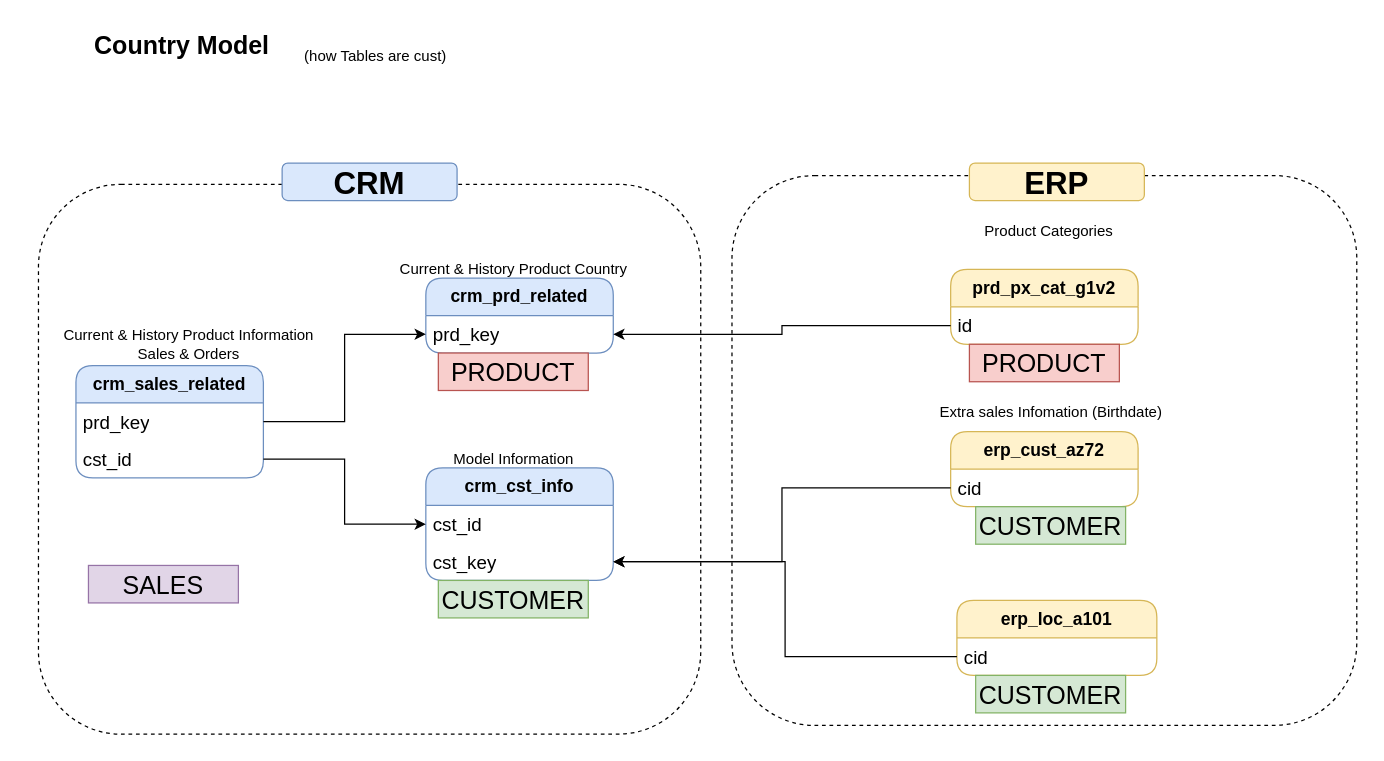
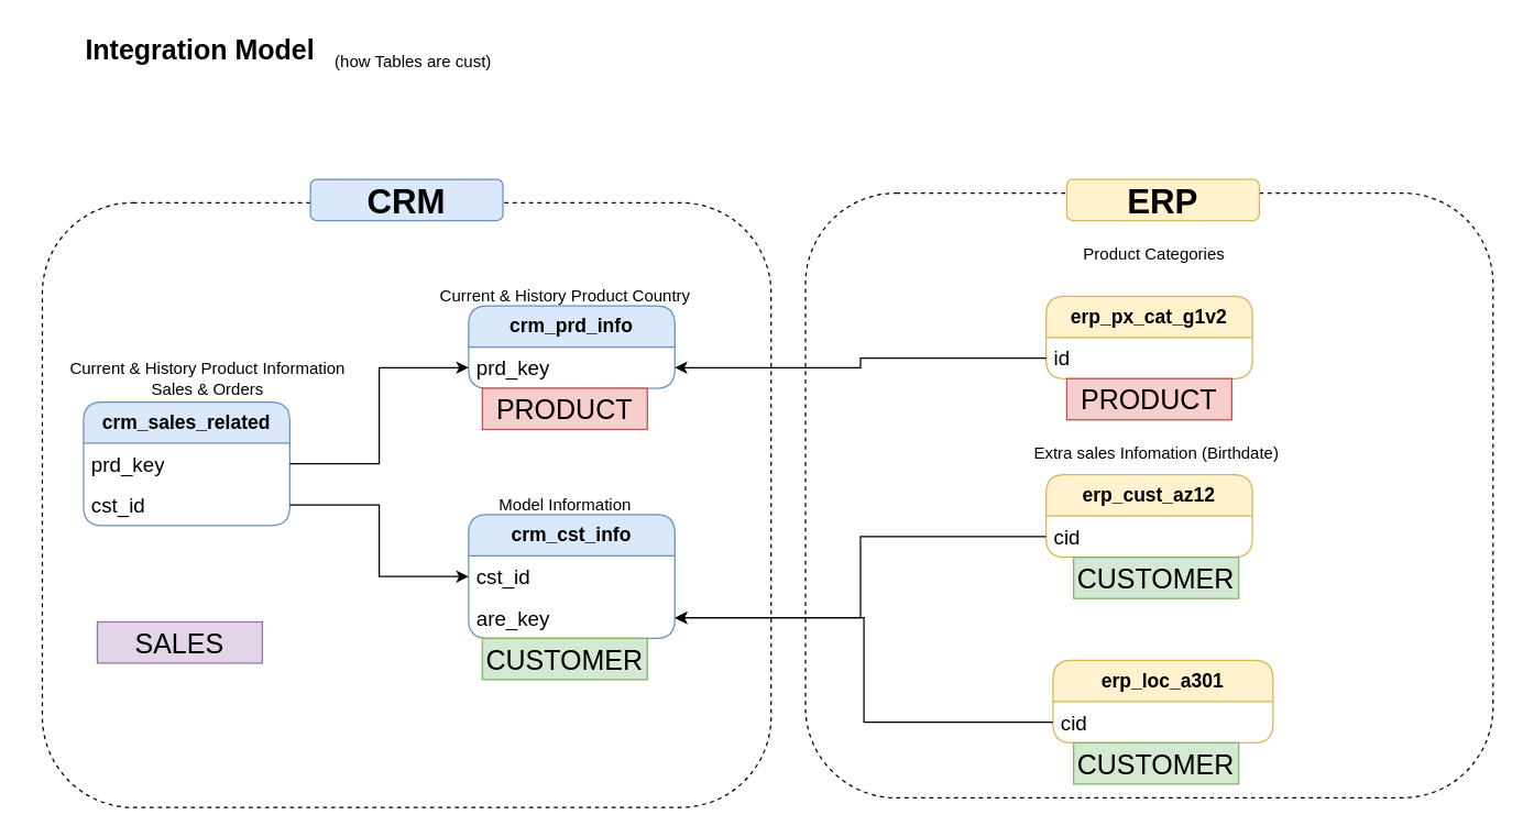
  <mxCell id="0" />
  <mxCell id="1" parent="0" />
- <mxCell id="2" value="Country Model" style="text;html=1;align=center;verticalAlign=middle;whiteSpace=wrap;rounded=0;fontSize=20;fontStyle=1" parent="1" vertex="1"><mxGeometry x="20" y="20" width="250" height="30" as="geometry" /></mxCell>
+ <mxCell id="2" value="Integration Model" style="text;html=1;align=center;verticalAlign=middle;whiteSpace=wrap;rounded=0;fontSize=20;fontStyle=1" parent="1" vertex="1"><mxGeometry x="20" y="20" width="250" height="30" as="geometry" /></mxCell>
  <mxCell id="3" value="(how Tables are cust)" style="text;html=1;align=center;verticalAlign=middle;whiteSpace=wrap;rounded=0;" parent="1" vertex="1"><mxGeometry x="230" y="30" width="140" height="30" as="geometry" /></mxCell>
  <mxCell id="4" value="crm_cst_info" style="swimlane;fontStyle=1;childLayout=stackLayout;horizontal=1;startSize=30;horizontalStack=0;resizeParent=1;resizeParentMax=0;resizeLast=0;collapsible=1;marginBottom=0;whiteSpace=wrap;html=1;rounded=1;fillColor=#dae8fc;strokeColor=#6c8ebf;fontSize=14;" parent="1" vertex="1"><mxGeometry x="340" y="374" width="150" height="90" as="geometry" /></mxCell>
  <mxCell id="5" value="cst_id" style="text;strokeColor=none;fillColor=none;align=left;verticalAlign=middle;spacingLeft=4;spacingRight=4;overflow=hidden;points=[[0,0.5],[1,0.5]];portConstraint=eastwest;rotatable=0;whiteSpace=wrap;html=1;fontSize=15;" parent="4" vertex="1"><mxGeometry y="30" width="150" height="30" as="geometry" /></mxCell>
- <mxCell id="6" value="cst_key" style="text;strokeColor=none;fillColor=none;align=left;verticalAlign=middle;spacingLeft=4;spacingRight=4;overflow=hidden;points=[[0,0.5],[1,0.5]];portConstraint=eastwest;rotatable=0;whiteSpace=wrap;html=1;fontSize=15;" parent="4" vertex="1"><mxGeometry y="60" width="150" height="30" as="geometry" /></mxCell>
+ <mxCell id="6" value="are_key" style="text;strokeColor=none;fillColor=none;align=left;verticalAlign=middle;spacingLeft=4;spacingRight=4;overflow=hidden;points=[[0,0.5],[1,0.5]];portConstraint=eastwest;rotatable=0;whiteSpace=wrap;html=1;fontSize=15;" parent="4" vertex="1"><mxGeometry y="60" width="150" height="30" as="geometry" /></mxCell>
  <mxCell id="7" value="Model Information" style="text;html=1;align=center;verticalAlign=middle;resizable=0;points=[];autosize=1;strokeColor=none;fillColor=none;" parent="1" vertex="1"><mxGeometry x="340" y="352" width="140" height="30" as="geometry" /></mxCell>
- <mxCell id="8" value="crm_prd_related" style="swimlane;fontStyle=1;childLayout=stackLayout;horizontal=1;startSize=30;horizontalStack=0;resizeParent=1;resizeParentMax=0;resizeLast=0;collapsible=1;marginBottom=0;whiteSpace=wrap;html=1;rounded=1;fillColor=#dae8fc;strokeColor=#6c8ebf;fontSize=14;" parent="1" vertex="1"><mxGeometry x="340" y="222" width="150" height="60" as="geometry" /></mxCell>
+ <mxCell id="8" value="crm_prd_info" style="swimlane;fontStyle=1;childLayout=stackLayout;horizontal=1;startSize=30;horizontalStack=0;resizeParent=1;resizeParentMax=0;resizeLast=0;collapsible=1;marginBottom=0;whiteSpace=wrap;html=1;rounded=1;fillColor=#dae8fc;strokeColor=#6c8ebf;fontSize=14;" parent="1" vertex="1"><mxGeometry x="340" y="222" width="150" height="60" as="geometry" /></mxCell>
  <mxCell id="9" value="prd_key" style="text;strokeColor=none;fillColor=none;align=left;verticalAlign=middle;spacingLeft=4;spacingRight=4;overflow=hidden;points=[[0,0.5],[1,0.5]];portConstraint=eastwest;rotatable=0;whiteSpace=wrap;html=1;fontSize=15;" parent="8" vertex="1"><mxGeometry y="30" width="150" height="30" as="geometry" /></mxCell>
  <mxCell id="10" value="Current &amp;amp; History Product Country" style="text;html=1;align=center;verticalAlign=middle;resizable=0;points=[];autosize=1;strokeColor=none;fillColor=none;" parent="1" vertex="1"><mxGeometry x="300" y="200" width="220" height="30" as="geometry" /></mxCell>
  <mxCell id="11" value="crm_sales_related" style="swimlane;fontStyle=1;childLayout=stackLayout;horizontal=1;startSize=30;horizontalStack=0;resizeParent=1;resizeParentMax=0;resizeLast=0;collapsible=1;marginBottom=0;whiteSpace=wrap;html=1;rounded=1;fillColor=#dae8fc;strokeColor=#6c8ebf;fontSize=14;" parent="1" vertex="1"><mxGeometry x="60" y="292" width="150" height="90" as="geometry" /></mxCell>
  <mxCell id="12" value="prd_key" style="text;strokeColor=none;fillColor=none;align=left;verticalAlign=middle;spacingLeft=4;spacingRight=4;overflow=hidden;points=[[0,0.5],[1,0.5]];portConstraint=eastwest;rotatable=0;whiteSpace=wrap;html=1;fontSize=15;" parent="11" vertex="1"><mxGeometry y="30" width="150" height="30" as="geometry" /></mxCell>
  <mxCell id="13" value="cst_id" style="text;strokeColor=none;fillColor=none;align=left;verticalAlign=middle;spacingLeft=4;spacingRight=4;overflow=hidden;points=[[0,0.5],[1,0.5]];portConstraint=eastwest;rotatable=0;whiteSpace=wrap;html=1;fontSize=15;" parent="11" vertex="1"><mxGeometry y="60" width="150" height="30" as="geometry" /></mxCell>
  <mxCell id="14" value="Current &amp;amp; History Product Information&lt;br&gt;Sales &amp;amp; Orders" style="text;html=1;align=center;verticalAlign=middle;resizable=0;points=[];autosize=1;strokeColor=none;fillColor=none;" parent="1" vertex="1"><mxGeometry x="40" y="255" width="220" height="40" as="geometry" /></mxCell>
  <mxCell id="15" style="edgeStyle=orthogonalEdgeStyle;rounded=0;orthogonalLoop=1;jettySize=auto;html=1;" parent="1" source="13" target="5" edge="1"><mxGeometry relative="1" as="geometry" /></mxCell>
  <mxCell id="16" style="edgeStyle=orthogonalEdgeStyle;rounded=0;orthogonalLoop=1;jettySize=auto;html=1;" parent="1" source="12" target="9" edge="1"><mxGeometry relative="1" as="geometry" /></mxCell>
- <mxCell id="17" value="erp_cust_az72" style="swimlane;fontStyle=1;childLayout=stackLayout;horizontal=1;startSize=30;horizontalStack=0;resizeParent=1;resizeParentMax=0;resizeLast=0;collapsible=1;marginBottom=0;whiteSpace=wrap;html=1;rounded=1;fillColor=#fff2cc;strokeColor=#d6b656;fontSize=14;" parent="1" vertex="1"><mxGeometry x="760" y="345" width="150" height="60" as="geometry" /></mxCell>
+ <mxCell id="17" value="erp_cust_az12" style="swimlane;fontStyle=1;childLayout=stackLayout;horizontal=1;startSize=30;horizontalStack=0;resizeParent=1;resizeParentMax=0;resizeLast=0;collapsible=1;marginBottom=0;whiteSpace=wrap;html=1;rounded=1;fillColor=#fff2cc;strokeColor=#d6b656;fontSize=14;" parent="1" vertex="1"><mxGeometry x="760" y="345" width="150" height="60" as="geometry" /></mxCell>
  <mxCell id="18" value="cid" style="text;strokeColor=none;fillColor=none;align=left;verticalAlign=middle;spacingLeft=4;spacingRight=4;overflow=hidden;points=[[0,0.5],[1,0.5]];portConstraint=eastwest;rotatable=0;whiteSpace=wrap;html=1;fontSize=15;" parent="17" vertex="1"><mxGeometry y="30" width="150" height="30" as="geometry" /></mxCell>
  <mxCell id="19" value="Extra sales Infomation (Birthdate)" style="text;html=1;align=center;verticalAlign=middle;resizable=0;points=[];autosize=1;strokeColor=none;fillColor=none;" parent="1" vertex="1"><mxGeometry x="730" y="315" width="220" height="30" as="geometry" /></mxCell>
- <mxCell id="20" value="erp_loc_a101" style="swimlane;fontStyle=1;childLayout=stackLayout;horizontal=1;startSize=30;horizontalStack=0;resizeParent=1;resizeParentMax=0;resizeLast=0;collapsible=1;marginBottom=0;whiteSpace=wrap;html=1;rounded=1;fillColor=#fff2cc;strokeColor=#d6b656;fontSize=14;" parent="1" vertex="1"><mxGeometry x="765" y="480" width="160" height="60" as="geometry" /></mxCell>
+ <mxCell id="20" value="erp_loc_a301" style="swimlane;fontStyle=1;childLayout=stackLayout;horizontal=1;startSize=30;horizontalStack=0;resizeParent=1;resizeParentMax=0;resizeLast=0;collapsible=1;marginBottom=0;whiteSpace=wrap;html=1;rounded=1;fillColor=#fff2cc;strokeColor=#d6b656;fontSize=14;" parent="1" vertex="1"><mxGeometry x="765" y="480" width="160" height="60" as="geometry" /></mxCell>
  <mxCell id="21" value="cid" style="text;strokeColor=none;fillColor=none;align=left;verticalAlign=middle;spacingLeft=4;spacingRight=4;overflow=hidden;points=[[0,0.5],[1,0.5]];portConstraint=eastwest;rotatable=0;whiteSpace=wrap;html=1;fontSize=15;" parent="20" vertex="1"><mxGeometry y="30" width="160" height="30" as="geometry" /></mxCell>
- <mxCell id="22" value="prd_px_cat_g1v2" style="swimlane;fontStyle=1;childLayout=stackLayout;horizontal=1;startSize=30;horizontalStack=0;resizeParent=1;resizeParentMax=0;resizeLast=0;collapsible=1;marginBottom=0;whiteSpace=wrap;html=1;rounded=1;fillColor=#fff2cc;strokeColor=#d6b656;fontSize=14;" parent="1" vertex="1"><mxGeometry x="760" y="215" width="150" height="60" as="geometry" /></mxCell>
+ <mxCell id="22" value="erp_px_cat_g1v2" style="swimlane;fontStyle=1;childLayout=stackLayout;horizontal=1;startSize=30;horizontalStack=0;resizeParent=1;resizeParentMax=0;resizeLast=0;collapsible=1;marginBottom=0;whiteSpace=wrap;html=1;rounded=1;fillColor=#fff2cc;strokeColor=#d6b656;fontSize=14;" parent="1" vertex="1"><mxGeometry x="760" y="215" width="150" height="60" as="geometry" /></mxCell>
  <mxCell id="23" value="id" style="text;strokeColor=none;fillColor=none;align=left;verticalAlign=middle;spacingLeft=4;spacingRight=4;overflow=hidden;points=[[0,0.5],[1,0.5]];portConstraint=eastwest;rotatable=0;whiteSpace=wrap;html=1;fontSize=15;" parent="22" vertex="1"><mxGeometry y="30" width="150" height="30" as="geometry" /></mxCell>
  <mxCell id="24" value="Product Categories&amp;nbsp;" style="text;html=1;align=center;verticalAlign=middle;resizable=0;points=[];autosize=1;strokeColor=none;fillColor=none;" parent="1" vertex="1"><mxGeometry x="775" y="170" width="130" height="30" as="geometry" /></mxCell>
  <mxCell id="25" style="edgeStyle=orthogonalEdgeStyle;rounded=0;orthogonalLoop=1;jettySize=auto;html=1;" parent="1" source="23" target="9" edge="1"><mxGeometry relative="1" as="geometry" /></mxCell>
  <mxCell id="26" style="edgeStyle=orthogonalEdgeStyle;rounded=0;orthogonalLoop=1;jettySize=auto;html=1;" parent="1" source="18" target="6" edge="1"><mxGeometry relative="1" as="geometry" /></mxCell>
  <mxCell id="27" style="edgeStyle=orthogonalEdgeStyle;rounded=0;orthogonalLoop=1;jettySize=auto;html=1;entryX=1;entryY=0.5;entryDx=0;entryDy=0;" parent="1" source="21" target="6" edge="1"><mxGeometry relative="1" as="geometry" /></mxCell>
  <mxCell id="28" value="" style="rounded=1;whiteSpace=wrap;html=1;fillColor=none;dashed=1;" parent="1" vertex="1"><mxGeometry x="30" y="147" width="530" height="440" as="geometry" /></mxCell>
  <mxCell id="29" value="&lt;b&gt;&lt;font style=&quot;font-size: 25px;&quot;&gt;CRM&lt;/font&gt;&lt;/b&gt;" style="text;html=1;align=center;verticalAlign=middle;whiteSpace=wrap;rounded=1;fillColor=#dae8fc;strokeColor=#6c8ebf;" parent="1" vertex="1"><mxGeometry x="225" y="130" width="140" height="30" as="geometry" /></mxCell>
  <mxCell id="30" value="" style="rounded=1;whiteSpace=wrap;html=1;fillColor=none;dashed=1;" parent="1" vertex="1"><mxGeometry x="585" y="140" width="500" height="440" as="geometry" /></mxCell>
  <mxCell id="31" value="&lt;b&gt;&lt;font style=&quot;font-size: 25px;&quot;&gt;ERP&lt;/font&gt;&lt;/b&gt;" style="text;html=1;align=center;verticalAlign=middle;whiteSpace=wrap;rounded=1;fillColor=#fff2cc;strokeColor=#d6b656;" parent="1" vertex="1"><mxGeometry x="775" y="130" width="140" height="30" as="geometry" /></mxCell>
  <mxCell id="32" value="PRODUCT" style="text;html=1;strokeColor=#b85450;fillColor=#f8cecc;align=center;verticalAlign=middle;whiteSpace=wrap;overflow=hidden;fontSize=20;" vertex="1" parent="1"><mxGeometry x="350" y="282" width="120" height="30" as="geometry" /></mxCell>
  <mxCell id="33" value="PRODUCT" style="text;html=1;strokeColor=#b85450;fillColor=#f8cecc;align=center;verticalAlign=middle;whiteSpace=wrap;overflow=hidden;fontSize=20;" vertex="1" parent="1"><mxGeometry x="775" y="275" width="120" height="30" as="geometry" /></mxCell>
  <mxCell id="34" value="CUSTOMER" style="text;html=1;strokeColor=#82b366;fillColor=#d5e8d4;align=center;verticalAlign=middle;whiteSpace=wrap;overflow=hidden;fontSize=20;" vertex="1" parent="1"><mxGeometry x="350" y="464" width="120" height="30" as="geometry" /></mxCell>
  <mxCell id="35" value="CUSTOMER" style="text;html=1;strokeColor=#82b366;fillColor=#d5e8d4;align=center;verticalAlign=middle;whiteSpace=wrap;overflow=hidden;fontSize=20;" vertex="1" parent="1"><mxGeometry x="780" y="540" width="120" height="30" as="geometry" /></mxCell>
  <mxCell id="36" value="CUSTOMER" style="text;html=1;strokeColor=#82b366;fillColor=#d5e8d4;align=center;verticalAlign=middle;whiteSpace=wrap;overflow=hidden;fontSize=20;" vertex="1" parent="1"><mxGeometry x="780" y="405" width="120" height="30" as="geometry" /></mxCell>
  <mxCell id="37" value="SALES" style="text;html=1;strokeColor=#9673a6;fillColor=#e1d5e7;align=center;verticalAlign=middle;whiteSpace=wrap;overflow=hidden;fontSize=20;" vertex="1" parent="1"><mxGeometry x="70" y="452" width="120" height="30" as="geometry" /></mxCell>
